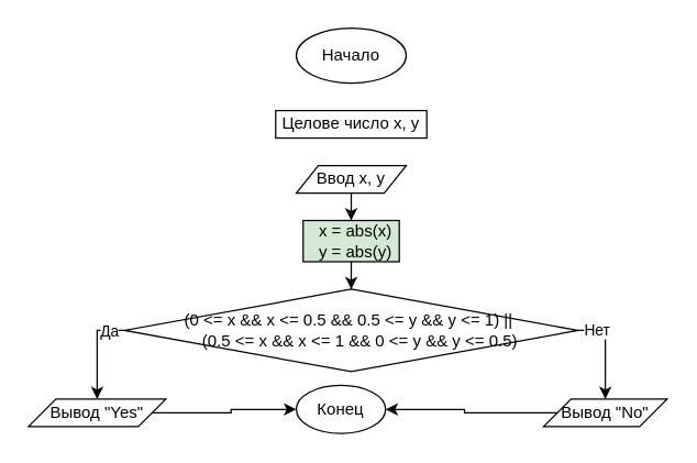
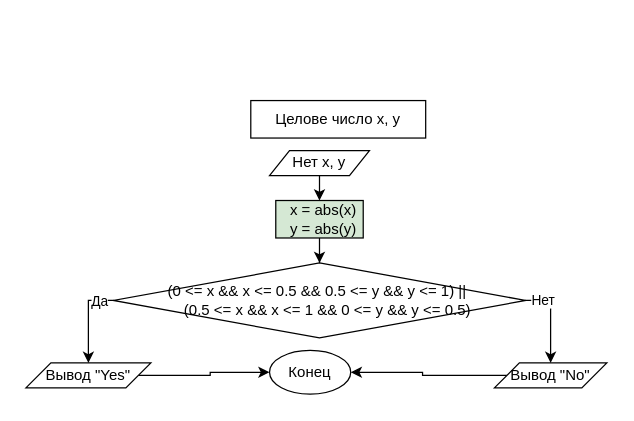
  <mxCell id="0" />
  <mxCell id="1" parent="0" />
- <mxCell id="2" value="Начало" style="ellipse;whiteSpace=wrap;html=1;" vertex="1" parent="1"><mxGeometry x="215" y="20" width="80" height="40" as="geometry" /></mxCell>
  <mxCell id="3" value="Конец" style="ellipse;whiteSpace=wrap;html=1;" vertex="1" parent="1"><mxGeometry x="215" y="280" width="65" height="35" as="geometry" /></mxCell>
- <mxCell id="4" value="Целове число&amp;nbsp;x, y" style="rounded=0;whiteSpace=wrap;html=1;" vertex="1" parent="1"><mxGeometry x="200" y="80" width="110" height="20" as="geometry" /></mxCell>
+ <mxCell id="4" value="Целове число&amp;nbsp;x, y" style="rounded=0;whiteSpace=wrap;html=1;" vertex="1" parent="1"><mxGeometry x="200" y="80" width="140" height="30" as="geometry" /></mxCell>
  <mxCell id="5" style="edgeStyle=orthogonalEdgeStyle;rounded=0;orthogonalLoop=1;jettySize=auto;html=1;entryX=0.5;entryY=0;entryDx=0;entryDy=0;" edge="1" parent="1" source="6"><mxGeometry relative="1" as="geometry"><mxPoint x="255" y="160" as="targetPoint" /></mxGeometry></mxCell>
- <mxCell id="6" value="Ввод&amp;nbsp;x, y" style="shape=parallelogram;perimeter=parallelogramPerimeter;whiteSpace=wrap;html=1;" vertex="1" parent="1"><mxGeometry x="215" y="120" width="80" height="20" as="geometry" /></mxCell>
+ <mxCell id="6" value="Нет&amp;nbsp;x, y" style="shape=parallelogram;perimeter=parallelogramPerimeter;whiteSpace=wrap;html=1;" vertex="1" parent="1"><mxGeometry x="215" y="120" width="80" height="20" as="geometry" /></mxCell>
  <mxCell id="7" style="edgeStyle=orthogonalEdgeStyle;rounded=0;orthogonalLoop=1;jettySize=auto;html=1;entryX=0.5;entryY=0;entryDx=0;entryDy=0;" edge="1" parent="1" source="8" target="13"><mxGeometry relative="1" as="geometry" /></mxCell>
  <mxCell id="8" value="&lt;div&gt;&amp;nbsp; x = abs(x)&lt;/div&gt;&lt;div&gt;&amp;nbsp; y = abs(y)&lt;/div&gt;" style="rounded=0;whiteSpace=wrap;html=1;fillColor=#d5e8d4;" vertex="1" parent="1"><mxGeometry x="220" y="160" width="70" height="30" as="geometry" /></mxCell>
  <mxCell id="9" style="edgeStyle=orthogonalEdgeStyle;rounded=0;orthogonalLoop=1;jettySize=auto;html=1;entryX=0.5;entryY=0;entryDx=0;entryDy=0;" edge="1" parent="1" source="13" target="15"><mxGeometry relative="1" as="geometry"><Array as="points"><mxPoint x="70" y="240" /></Array></mxGeometry></mxCell>
  <mxCell id="10" value="Да" style="edgeLabel;html=1;align=center;verticalAlign=middle;resizable=0;points=[];" vertex="1" connectable="0" parent="9"><mxGeometry x="-0.646" relative="1" as="geometry"><mxPoint as="offset" /></mxGeometry></mxCell>
  <mxCell id="11" style="edgeStyle=orthogonalEdgeStyle;rounded=0;orthogonalLoop=1;jettySize=auto;html=1;entryX=0.5;entryY=0;entryDx=0;entryDy=0;" edge="1" parent="1" source="13" target="17"><mxGeometry relative="1" as="geometry"><Array as="points"><mxPoint x="440" y="240" /><mxPoint x="440" y="290" /></Array></mxGeometry></mxCell>
  <mxCell id="12" value="Нет" style="edgeLabel;html=1;align=center;verticalAlign=middle;resizable=0;points=[];" vertex="1" connectable="0" parent="11"><mxGeometry x="-0.619" y="1" relative="1" as="geometry"><mxPoint as="offset" /></mxGeometry></mxCell>
  <mxCell id="13" value="&lt;div&gt;(0 &amp;lt;= x &amp;amp;&amp;amp; x &amp;lt;= 0.5 &amp;amp;&amp;amp; 0.5 &amp;lt;= y &amp;amp;&amp;amp; y &amp;lt;= 1) ||&amp;nbsp;&lt;/div&gt;&lt;div&gt;&amp;nbsp; &amp;nbsp; (0.5 &amp;lt;= x &amp;amp;&amp;amp; x &amp;lt;= 1 &amp;amp;&amp;amp; 0 &amp;lt;= y &amp;amp;&amp;amp; y &amp;lt;= 0.5)&lt;/div&gt;" style="rhombus;whiteSpace=wrap;html=1;" vertex="1" parent="1"><mxGeometry x="90" y="210" width="330" height="60" as="geometry" /></mxCell>
  <mxCell id="14" style="edgeStyle=orthogonalEdgeStyle;rounded=0;orthogonalLoop=1;jettySize=auto;html=1;" edge="1" parent="1" source="15" target="3"><mxGeometry relative="1" as="geometry" /></mxCell>
  <mxCell id="15" value="Вывод &quot;Yes&quot;" style="shape=parallelogram;perimeter=parallelogramPerimeter;whiteSpace=wrap;html=1;fixedSize=1;" vertex="1" parent="1"><mxGeometry x="20" y="290" width="100" height="20" as="geometry" /></mxCell>
  <mxCell id="16" style="edgeStyle=orthogonalEdgeStyle;rounded=0;orthogonalLoop=1;jettySize=auto;html=1;" edge="1" parent="1" source="17" target="3"><mxGeometry relative="1" as="geometry" /></mxCell>
  <mxCell id="17" value="Вывод &quot;No&quot;" style="shape=parallelogram;perimeter=parallelogramPerimeter;whiteSpace=wrap;html=1;fixedSize=1;" vertex="1" parent="1"><mxGeometry x="395" y="290" width="90" height="20" as="geometry" /></mxCell>
